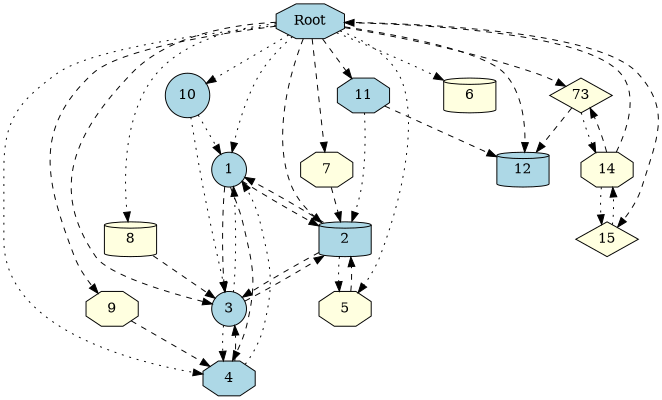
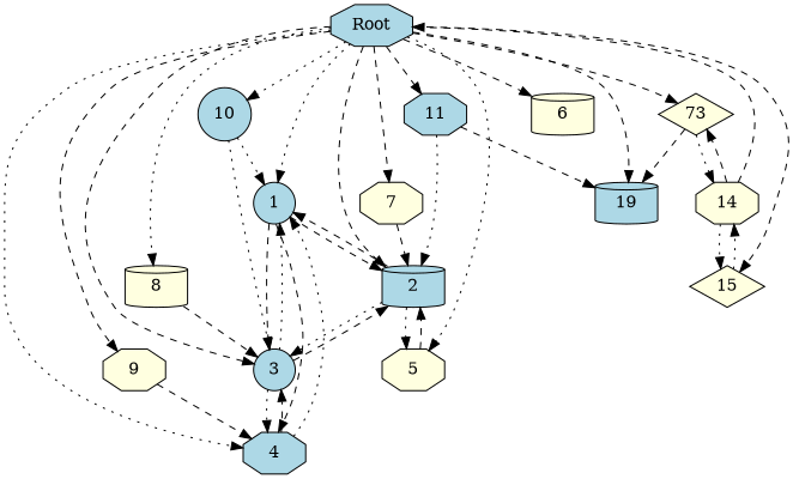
  digraph {
    node [fillcolor=lightblue shape=octagon style=filled]
    edge [style=dashed]
    1 [shape=circle]
    Root
    2 [shape=cylinder]
    3 [shape=circle]
    4
    5 [fillcolor=lightyellow]
    6 [fillcolor=lightyellow shape=cylinder]
    7 [fillcolor=lightyellow]
    8 [fillcolor=lightyellow shape=cylinder]
    9 [fillcolor=lightyellow]
    10 [shape=circle]
    11
-   12 [shape=cylinder]
+   12 [shape=cylinder label=19]
    n14 [fillcolor=lightyellow label=73 shape=diamond]
    15 [fillcolor=lightyellow shape=diamond]
    14 [fillcolor=lightyellow]
    1 -> 2
    1 -> 3
    1 -> 4
    Root -> 1 [style=dotted]
    Root -> 2
    Root -> 3
    Root -> 4 [style=dotted]
    Root -> 5 [style=dotted]
-   Root -> 6 [style=dotted]
+   Root -> 6
    Root -> 7
    Root -> 8 [style=dotted]
    Root -> 9
    Root -> 10 [style=dotted]
    Root -> 11
    Root -> 12
    Root -> n14
    Root -> 15
    2 -> 1
-   2 -> 3
+   2 -> 3 [style=dotted]
    2 -> 5 [style=dotted]
    3 -> 1 [style=dotted]
    3 -> 2
    3 -> 4 [style=dotted]
    4 -> 1 [style=dotted]
    4 -> 3
    5 -> 2
    7 -> 2
    8 -> 3
    9 -> 4
    10 -> 1 [style=dotted]
    10 -> 3 [style=dotted]
    11 -> 2 [style=dotted]
    11 -> 12
    n14 -> 12
    n14 -> 14 [style=dotted]
    15 -> 14 [style=dotted]
    14 -> Root
    14 -> n14
    14 -> 15 [style=dotted]
  }
